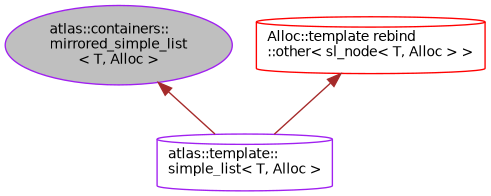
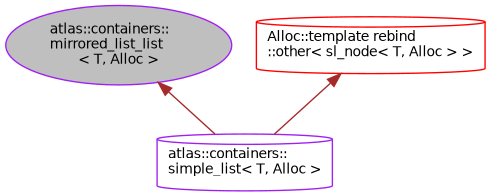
  digraph {
    fontname="DejaVu Sans"
    node [color=purple fillcolor=white fontname="DejaVu Sans" fontsize=10 shape=cylinder style=filled]
    edge [color=brown dir=back fontname="DejaVu Sans" fontsize=10 labelfontname=Helvetica labelfontsize=10 style=solid]
-   n1 [fillcolor=grey75 fontcolor=black height=0.2 label="atlas::containers::\lmirrored_simple_list\l\< T, Alloc \>" shape=ellipse width=0.4]
-   n2 [height=0.2 label="atlas::template::\lsimple_list\< T, Alloc \>" width=0.4]
+   n1 [fillcolor=grey75 fontcolor=black height=0.2 label="atlas::containers::\lmirrored_list_list\l\< T, Alloc \>" shape=ellipse width=0.4]
+   n2 [height=0.2 label="atlas::containers::\lsimple_list\< T, Alloc \>" width=0.4]
    n3 [color=red height=0.2 label="Alloc::template rebind\l::other\< sl_node\< T, Alloc \> \>" width=0.4]
    n1 -> n2
    n3 -> n2
  }
